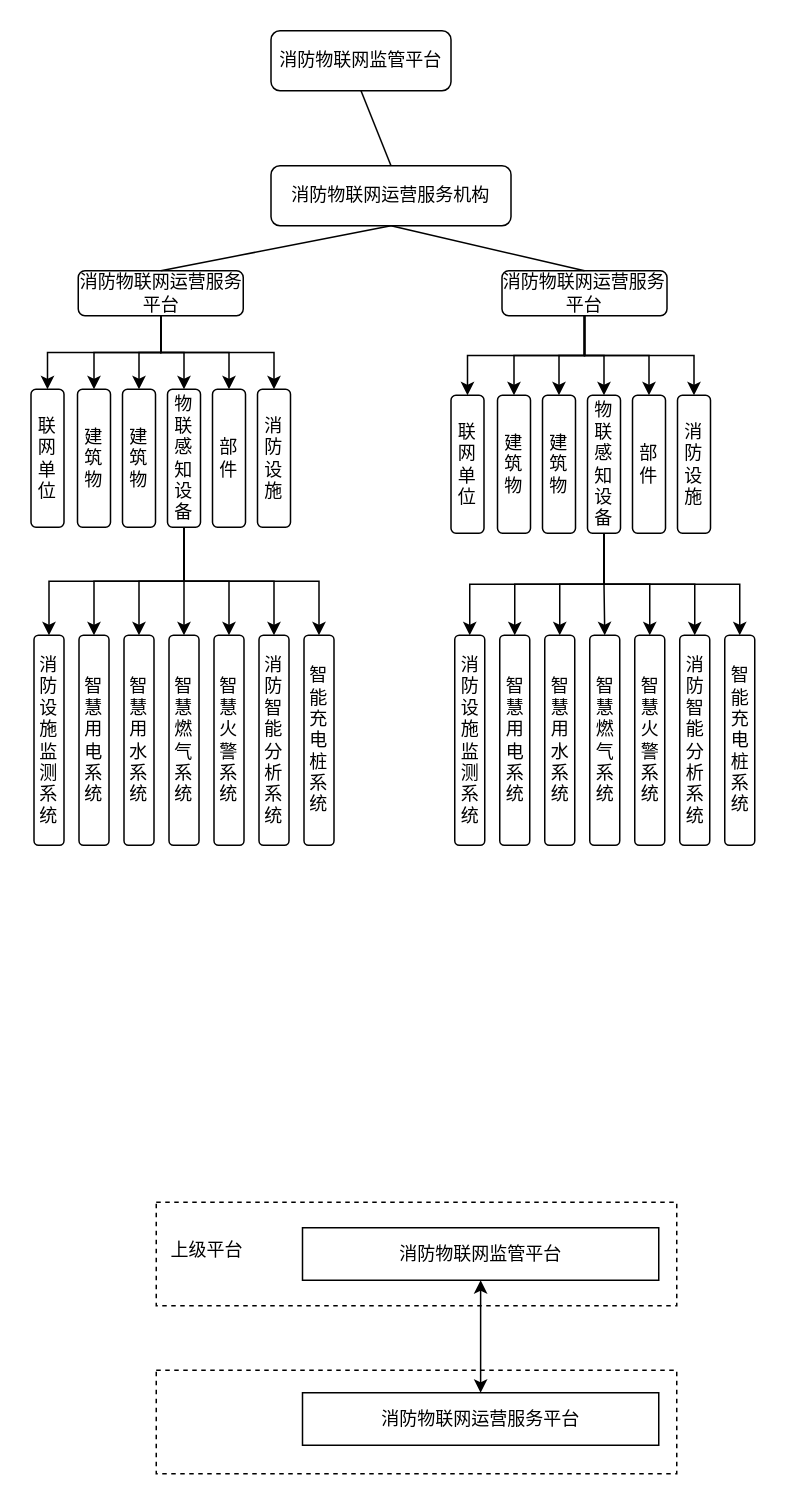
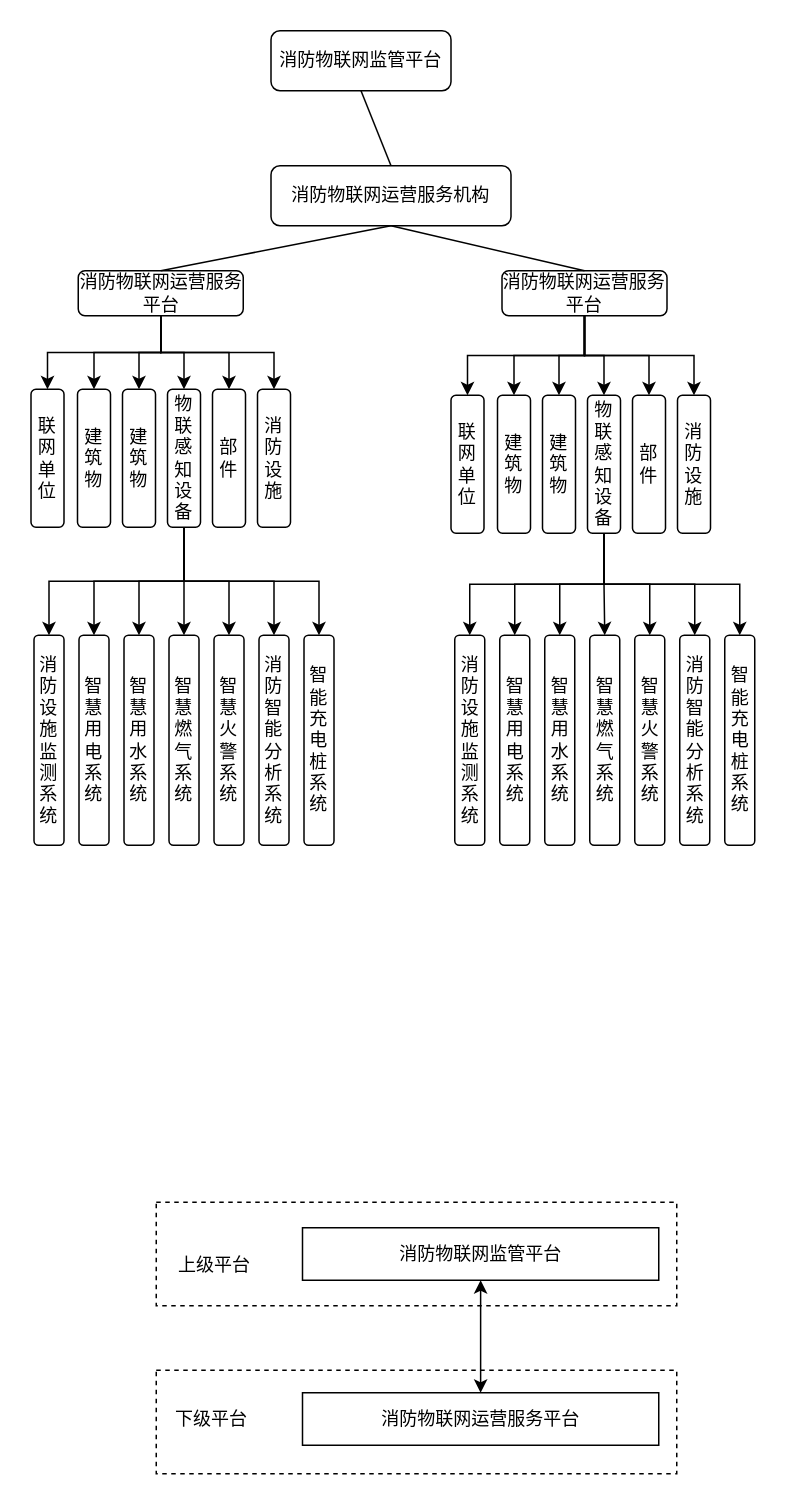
  <mxCell id="0" />
  <mxCell id="1" parent="0" />
  <mxCell id="2" value="" style="rounded=0;whiteSpace=wrap;html=1;dashed=1;" vertex="1" parent="1"><mxGeometry x="103.5" y="801" width="347" height="69" as="geometry" /></mxCell>
  <mxCell id="3" value="" style="rounded=0;whiteSpace=wrap;html=1;dashed=1;" vertex="1" parent="1"><mxGeometry x="103.5" y="913" width="347" height="69" as="geometry" /></mxCell>
  <mxCell id="4" value="消防物联网监管平台" style="rounded=1;whiteSpace=wrap;html=1;fontSize=12;glass=0;strokeWidth=1;shadow=0;" parent="1" vertex="1"><mxGeometry x="180" y="20" width="120" height="40" as="geometry" /></mxCell>
  <mxCell id="5" value="消防物联网运营服务机构" style="rounded=1;whiteSpace=wrap;html=1;fontSize=12;glass=0;strokeWidth=1;shadow=0;" parent="1" vertex="1"><mxGeometry x="180" y="110" width="160" height="40" as="geometry" /></mxCell>
  <mxCell id="6" value="" style="endArrow=none;html=1;exitX=0.5;exitY=0;exitDx=0;exitDy=0;entryX=0.5;entryY=1;entryDx=0;entryDy=0;" edge="1" parent="1" source="5" target="4"><mxGeometry width="50" height="50" relative="1" as="geometry"><mxPoint x="80" y="110" as="sourcePoint" /><mxPoint x="250" y="60" as="targetPoint" /></mxGeometry></mxCell>
  <mxCell id="7" style="edgeStyle=orthogonalEdgeStyle;rounded=0;orthogonalLoop=1;jettySize=auto;html=1;exitX=0.5;exitY=1;exitDx=0;exitDy=0;entryX=0.5;entryY=0;entryDx=0;entryDy=0;" edge="1" parent="1" source="13" target="43"><mxGeometry relative="1" as="geometry" /></mxCell>
  <mxCell id="8" style="edgeStyle=orthogonalEdgeStyle;rounded=0;orthogonalLoop=1;jettySize=auto;html=1;exitX=0.5;exitY=1;exitDx=0;exitDy=0;entryX=0.5;entryY=0;entryDx=0;entryDy=0;" edge="1" parent="1" source="13" target="42"><mxGeometry relative="1" as="geometry" /></mxCell>
  <mxCell id="9" style="edgeStyle=orthogonalEdgeStyle;rounded=0;orthogonalLoop=1;jettySize=auto;html=1;exitX=0.5;exitY=1;exitDx=0;exitDy=0;entryX=0.5;entryY=0;entryDx=0;entryDy=0;" edge="1" parent="1" source="13" target="44"><mxGeometry relative="1" as="geometry" /></mxCell>
  <mxCell id="10" style="edgeStyle=orthogonalEdgeStyle;rounded=0;orthogonalLoop=1;jettySize=auto;html=1;exitX=0.5;exitY=1;exitDx=0;exitDy=0;" edge="1" parent="1" source="13" target="52"><mxGeometry relative="1" as="geometry" /></mxCell>
  <mxCell id="11" style="edgeStyle=orthogonalEdgeStyle;rounded=0;orthogonalLoop=1;jettySize=auto;html=1;exitX=0.5;exitY=1;exitDx=0;exitDy=0;" edge="1" parent="1" source="13" target="53"><mxGeometry relative="1" as="geometry" /></mxCell>
  <mxCell id="12" style="edgeStyle=orthogonalEdgeStyle;rounded=0;orthogonalLoop=1;jettySize=auto;html=1;exitX=0.5;exitY=1;exitDx=0;exitDy=0;entryX=0.5;entryY=0;entryDx=0;entryDy=0;" edge="1" parent="1" source="13" target="54"><mxGeometry relative="1" as="geometry" /></mxCell>
  <mxCell id="13" value="消防物联网运营服务平台" style="rounded=1;whiteSpace=wrap;html=1;" vertex="1" parent="1"><mxGeometry x="51.5" y="180" width="110" height="30" as="geometry" /></mxCell>
  <mxCell id="14" style="edgeStyle=orthogonalEdgeStyle;rounded=0;orthogonalLoop=1;jettySize=auto;html=1;exitX=0.5;exitY=1;exitDx=0;exitDy=0;entryX=0.5;entryY=0;entryDx=0;entryDy=0;" edge="1" parent="1" source="20" target="56"><mxGeometry relative="1" as="geometry" /></mxCell>
  <mxCell id="15" style="edgeStyle=orthogonalEdgeStyle;rounded=0;orthogonalLoop=1;jettySize=auto;html=1;exitX=0.5;exitY=1;exitDx=0;exitDy=0;entryX=0.5;entryY=0;entryDx=0;entryDy=0;" edge="1" parent="1" source="20" target="55"><mxGeometry relative="1" as="geometry" /></mxCell>
  <mxCell id="16" style="edgeStyle=orthogonalEdgeStyle;rounded=0;orthogonalLoop=1;jettySize=auto;html=1;exitX=0.5;exitY=1;exitDx=0;exitDy=0;entryX=0.5;entryY=0;entryDx=0;entryDy=0;" edge="1" parent="1" source="20" target="57"><mxGeometry relative="1" as="geometry" /></mxCell>
  <mxCell id="17" style="edgeStyle=orthogonalEdgeStyle;rounded=0;orthogonalLoop=1;jettySize=auto;html=1;exitX=0.5;exitY=1;exitDx=0;exitDy=0;entryX=0.5;entryY=0;entryDx=0;entryDy=0;" edge="1" parent="1" source="20" target="65"><mxGeometry relative="1" as="geometry" /></mxCell>
  <mxCell id="18" style="edgeStyle=orthogonalEdgeStyle;rounded=0;orthogonalLoop=1;jettySize=auto;html=1;exitX=0.5;exitY=1;exitDx=0;exitDy=0;" edge="1" parent="1" source="20" target="66"><mxGeometry relative="1" as="geometry" /></mxCell>
  <mxCell id="19" style="edgeStyle=orthogonalEdgeStyle;rounded=0;orthogonalLoop=1;jettySize=auto;html=1;exitX=0.5;exitY=1;exitDx=0;exitDy=0;" edge="1" parent="1" source="20" target="67"><mxGeometry relative="1" as="geometry" /></mxCell>
  <mxCell id="20" value="消防物联网运营服务平台" style="rounded=1;whiteSpace=wrap;html=1;" vertex="1" parent="1"><mxGeometry x="334" y="180" width="110" height="30" as="geometry" /></mxCell>
  <mxCell id="21" value="" style="endArrow=none;html=1;exitX=0.5;exitY=0;exitDx=0;exitDy=0;entryX=0.5;entryY=1;entryDx=0;entryDy=0;" edge="1" parent="1" source="13" target="5"><mxGeometry width="50" height="50" relative="1" as="geometry"><mxPoint x="100" y="110" as="sourcePoint" /><mxPoint x="80" y="140" as="targetPoint" /></mxGeometry></mxCell>
  <mxCell id="22" value="" style="endArrow=none;html=1;exitX=0.5;exitY=1;exitDx=0;exitDy=0;entryX=0.5;entryY=0;entryDx=0;entryDy=0;" edge="1" parent="1" source="5" target="20"><mxGeometry width="50" height="50" relative="1" as="geometry"><mxPoint x="110" y="120" as="sourcePoint" /><mxPoint x="270" y="80" as="targetPoint" /></mxGeometry></mxCell>
  <mxCell id="23" value="消防设施监测系统" style="rounded=1;whiteSpace=wrap;html=1;" vertex="1" parent="1"><mxGeometry x="22" y="423" width="20" height="140" as="geometry" /></mxCell>
  <mxCell id="24" value="智慧用电系统" style="rounded=1;whiteSpace=wrap;html=1;" vertex="1" parent="1"><mxGeometry x="52" y="423" width="20" height="140" as="geometry" /></mxCell>
  <mxCell id="25" value="智慧用水系统" style="rounded=1;whiteSpace=wrap;html=1;" vertex="1" parent="1"><mxGeometry x="82" y="423" width="20" height="140" as="geometry" /></mxCell>
  <mxCell id="26" value="智慧燃气系统" style="rounded=1;whiteSpace=wrap;html=1;" vertex="1" parent="1"><mxGeometry x="112" y="423" width="20" height="140" as="geometry" /></mxCell>
  <mxCell id="27" value="智慧火警系统" style="rounded=1;whiteSpace=wrap;html=1;" vertex="1" parent="1"><mxGeometry x="142" y="423" width="20" height="140" as="geometry" /></mxCell>
  <mxCell id="28" value="消防智能分析系统" style="rounded=1;whiteSpace=wrap;html=1;" vertex="1" parent="1"><mxGeometry x="172" y="423" width="20" height="140" as="geometry" /></mxCell>
  <mxCell id="29" value="智能充电桩系统" style="rounded=1;whiteSpace=wrap;html=1;" vertex="1" parent="1"><mxGeometry x="202" y="423" width="20" height="140" as="geometry" /></mxCell>
  <mxCell id="30" value="消防设施监测系统" style="rounded=1;whiteSpace=wrap;html=1;" vertex="1" parent="1"><mxGeometry x="302.5" y="423" width="20" height="140" as="geometry" /></mxCell>
  <mxCell id="31" value="智慧用电系统" style="rounded=1;whiteSpace=wrap;html=1;" vertex="1" parent="1"><mxGeometry x="332.5" y="423" width="20" height="140" as="geometry" /></mxCell>
  <mxCell id="32" value="智慧用水系统" style="rounded=1;whiteSpace=wrap;html=1;" vertex="1" parent="1"><mxGeometry x="362.5" y="423" width="20" height="140" as="geometry" /></mxCell>
  <mxCell id="33" value="智慧燃气系统" style="rounded=1;whiteSpace=wrap;html=1;" vertex="1" parent="1"><mxGeometry x="392.5" y="423" width="20" height="140" as="geometry" /></mxCell>
  <mxCell id="34" value="智慧火警系统" style="rounded=1;whiteSpace=wrap;html=1;" vertex="1" parent="1"><mxGeometry x="422.5" y="423" width="20" height="140" as="geometry" /></mxCell>
  <mxCell id="35" value="消防智能分析系统" style="rounded=1;whiteSpace=wrap;html=1;" vertex="1" parent="1"><mxGeometry x="452.5" y="423" width="20" height="140" as="geometry" /></mxCell>
  <mxCell id="36" value="智能充电桩系统" style="rounded=1;whiteSpace=wrap;html=1;" vertex="1" parent="1"><mxGeometry x="482.5" y="423" width="20" height="140" as="geometry" /></mxCell>
  <mxCell id="37" value="消防物联网运营服务平台" style="rounded=0;whiteSpace=wrap;html=1;" vertex="1" parent="1"><mxGeometry x="201" y="928" width="237.5" height="35" as="geometry" /></mxCell>
  <mxCell id="38" value="消防物联网监管平台" style="rounded=0;whiteSpace=wrap;html=1;" vertex="1" parent="1"><mxGeometry x="201" y="818" width="237.5" height="35" as="geometry" /></mxCell>
  <mxCell id="39" value="" style="endArrow=classic;startArrow=classic;html=1;entryX=0.5;entryY=1;entryDx=0;entryDy=0;" edge="1" parent="1" source="37" target="38"><mxGeometry width="50" height="50" relative="1" as="geometry"><mxPoint x="258.5" y="928" as="sourcePoint" /><mxPoint x="308.5" y="878" as="targetPoint" /></mxGeometry></mxCell>
- <mxCell id="40" value="上级平台" style="text;html=1;resizable=0;autosize=1;align=center;verticalAlign=middle;points=[];fillColor=none;strokeColor=none;rounded=0;" vertex="1" parent="1"><mxGeometry x="107.5" y="824" width="58" height="18" as="geometry" /></mxCell>
+ <mxCell id="40" value="上级平台" style="text;html=1;resizable=0;autosize=1;align=center;verticalAlign=middle;points=[];fillColor=none;strokeColor=none;rounded=0;" vertex="1" parent="1"><mxGeometry x="112.5" y="834" width="58" height="18" as="geometry" /></mxCell>
+ <mxCell id="41" value="下级平台" style="text;html=1;resizable=0;autosize=1;align=center;verticalAlign=middle;points=[];fillColor=none;strokeColor=none;rounded=0;" vertex="1" parent="1"><mxGeometry x="110.5" y="936.5" width="58" height="18" as="geometry" /></mxCell>
  <mxCell id="42" value="建筑物" style="rounded=1;whiteSpace=wrap;html=1;" vertex="1" parent="1"><mxGeometry x="51" y="259" width="22" height="92" as="geometry" /></mxCell>
  <mxCell id="43" value="联网单位" style="rounded=1;whiteSpace=wrap;html=1;" vertex="1" parent="1"><mxGeometry x="20" y="259" width="22" height="92" as="geometry" /></mxCell>
  <mxCell id="44" value="建筑物" style="rounded=1;whiteSpace=wrap;html=1;" vertex="1" parent="1"><mxGeometry x="81" y="259" width="22" height="92" as="geometry" /></mxCell>
  <mxCell id="45" style="edgeStyle=orthogonalEdgeStyle;rounded=0;orthogonalLoop=1;jettySize=auto;html=1;exitX=0.5;exitY=1;exitDx=0;exitDy=0;" edge="1" parent="1" source="52" target="23"><mxGeometry relative="1" as="geometry" /></mxCell>
  <mxCell id="46" style="edgeStyle=orthogonalEdgeStyle;rounded=0;orthogonalLoop=1;jettySize=auto;html=1;exitX=0.5;exitY=1;exitDx=0;exitDy=0;" edge="1" parent="1" source="52" target="24"><mxGeometry relative="1" as="geometry" /></mxCell>
  <mxCell id="47" style="edgeStyle=orthogonalEdgeStyle;rounded=0;orthogonalLoop=1;jettySize=auto;html=1;exitX=0.5;exitY=1;exitDx=0;exitDy=0;entryX=0.5;entryY=0;entryDx=0;entryDy=0;" edge="1" parent="1" source="52" target="25"><mxGeometry relative="1" as="geometry" /></mxCell>
  <mxCell id="48" style="edgeStyle=orthogonalEdgeStyle;rounded=0;orthogonalLoop=1;jettySize=auto;html=1;exitX=0.5;exitY=1;exitDx=0;exitDy=0;entryX=0.5;entryY=0;entryDx=0;entryDy=0;" edge="1" parent="1" source="52" target="26"><mxGeometry relative="1" as="geometry" /></mxCell>
  <mxCell id="49" style="edgeStyle=orthogonalEdgeStyle;rounded=0;orthogonalLoop=1;jettySize=auto;html=1;exitX=0.5;exitY=1;exitDx=0;exitDy=0;entryX=0.5;entryY=0;entryDx=0;entryDy=0;" edge="1" parent="1" source="52" target="27"><mxGeometry relative="1" as="geometry" /></mxCell>
  <mxCell id="50" style="edgeStyle=orthogonalEdgeStyle;rounded=0;orthogonalLoop=1;jettySize=auto;html=1;exitX=0.5;exitY=1;exitDx=0;exitDy=0;entryX=0.5;entryY=0;entryDx=0;entryDy=0;" edge="1" parent="1" source="52" target="28"><mxGeometry relative="1" as="geometry" /></mxCell>
  <mxCell id="51" style="edgeStyle=orthogonalEdgeStyle;rounded=0;orthogonalLoop=1;jettySize=auto;html=1;exitX=0.5;exitY=1;exitDx=0;exitDy=0;" edge="1" parent="1" source="52" target="29"><mxGeometry relative="1" as="geometry" /></mxCell>
  <mxCell id="52" value="物联感知设备" style="rounded=1;whiteSpace=wrap;html=1;" vertex="1" parent="1"><mxGeometry x="111" y="259" width="22" height="92" as="geometry" /></mxCell>
  <mxCell id="53" value="部件" style="rounded=1;whiteSpace=wrap;html=1;" vertex="1" parent="1"><mxGeometry x="141" y="259" width="22" height="92" as="geometry" /></mxCell>
  <mxCell id="54" value="消防设施" style="rounded=1;whiteSpace=wrap;html=1;" vertex="1" parent="1"><mxGeometry x="171" y="259" width="22" height="92" as="geometry" /></mxCell>
  <mxCell id="55" value="建筑物" style="rounded=1;whiteSpace=wrap;html=1;" vertex="1" parent="1"><mxGeometry x="331" y="263" width="22" height="92" as="geometry" /></mxCell>
  <mxCell id="56" value="联网单位" style="rounded=1;whiteSpace=wrap;html=1;" vertex="1" parent="1"><mxGeometry x="300" y="263" width="22" height="92" as="geometry" /></mxCell>
  <mxCell id="57" value="建筑物" style="rounded=1;whiteSpace=wrap;html=1;" vertex="1" parent="1"><mxGeometry x="361" y="263" width="22" height="92" as="geometry" /></mxCell>
  <mxCell id="58" style="edgeStyle=orthogonalEdgeStyle;rounded=0;orthogonalLoop=1;jettySize=auto;html=1;exitX=0.5;exitY=1;exitDx=0;exitDy=0;" edge="1" parent="1" source="65" target="30"><mxGeometry relative="1" as="geometry" /></mxCell>
  <mxCell id="59" style="edgeStyle=orthogonalEdgeStyle;rounded=0;orthogonalLoop=1;jettySize=auto;html=1;exitX=0.5;exitY=1;exitDx=0;exitDy=0;" edge="1" parent="1" source="65" target="31"><mxGeometry relative="1" as="geometry" /></mxCell>
  <mxCell id="60" style="edgeStyle=orthogonalEdgeStyle;rounded=0;orthogonalLoop=1;jettySize=auto;html=1;exitX=0.5;exitY=1;exitDx=0;exitDy=0;entryX=0.5;entryY=0;entryDx=0;entryDy=0;" edge="1" parent="1" source="65" target="32"><mxGeometry relative="1" as="geometry" /></mxCell>
  <mxCell id="61" style="edgeStyle=orthogonalEdgeStyle;rounded=0;orthogonalLoop=1;jettySize=auto;html=1;exitX=0.5;exitY=1;exitDx=0;exitDy=0;entryX=0.5;entryY=0;entryDx=0;entryDy=0;" edge="1" parent="1" source="65" target="33"><mxGeometry relative="1" as="geometry" /></mxCell>
  <mxCell id="62" style="edgeStyle=orthogonalEdgeStyle;rounded=0;orthogonalLoop=1;jettySize=auto;html=1;exitX=0.5;exitY=1;exitDx=0;exitDy=0;entryX=0.5;entryY=0;entryDx=0;entryDy=0;" edge="1" parent="1" source="65" target="34"><mxGeometry relative="1" as="geometry" /></mxCell>
  <mxCell id="63" style="edgeStyle=orthogonalEdgeStyle;rounded=0;orthogonalLoop=1;jettySize=auto;html=1;exitX=0.5;exitY=1;exitDx=0;exitDy=0;" edge="1" parent="1" source="65" target="35"><mxGeometry relative="1" as="geometry" /></mxCell>
  <mxCell id="64" style="edgeStyle=orthogonalEdgeStyle;rounded=0;orthogonalLoop=1;jettySize=auto;html=1;exitX=0.5;exitY=1;exitDx=0;exitDy=0;" edge="1" parent="1" source="65" target="36"><mxGeometry relative="1" as="geometry" /></mxCell>
  <mxCell id="65" value="物联感知设备" style="rounded=1;whiteSpace=wrap;html=1;" vertex="1" parent="1"><mxGeometry x="391" y="263" width="22" height="92" as="geometry" /></mxCell>
  <mxCell id="66" value="部件" style="rounded=1;whiteSpace=wrap;html=1;" vertex="1" parent="1"><mxGeometry x="421" y="263" width="22" height="92" as="geometry" /></mxCell>
  <mxCell id="67" value="消防设施" style="rounded=1;whiteSpace=wrap;html=1;" vertex="1" parent="1"><mxGeometry x="451" y="263" width="22" height="92" as="geometry" /></mxCell>
